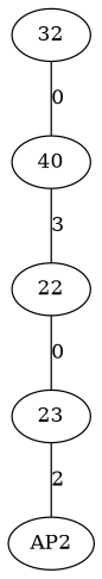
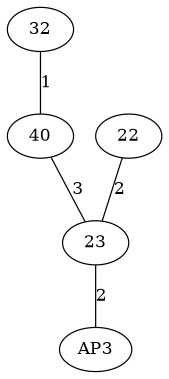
  graph {
    n1 [label=32]
    40
    22
    23
-   AP2
-   n1 -- 40 [label=0]
-   40 -- 22 [label=3]
-   22 -- 23 [label=0]
+   AP2 [label=AP3]
+   n1 -- 40 [label=1]
+   40 -- 23 [label=3]
+   22 -- 23 [label=2]
    23 -- AP2 [label=2]
  }
